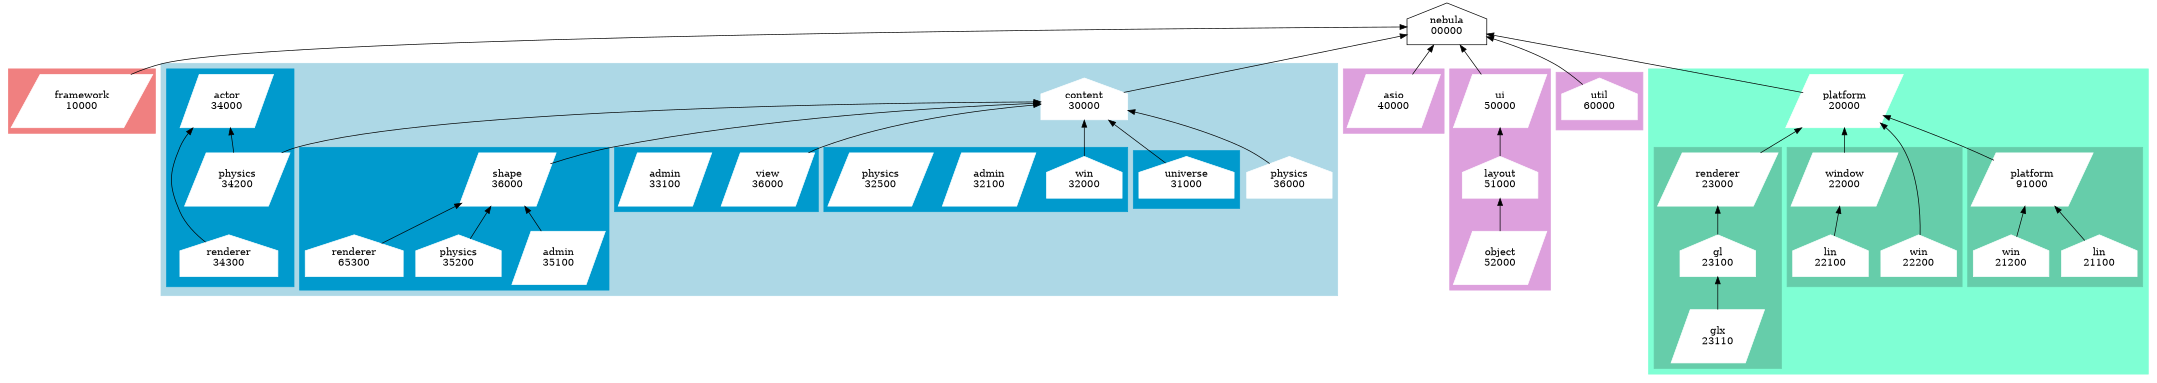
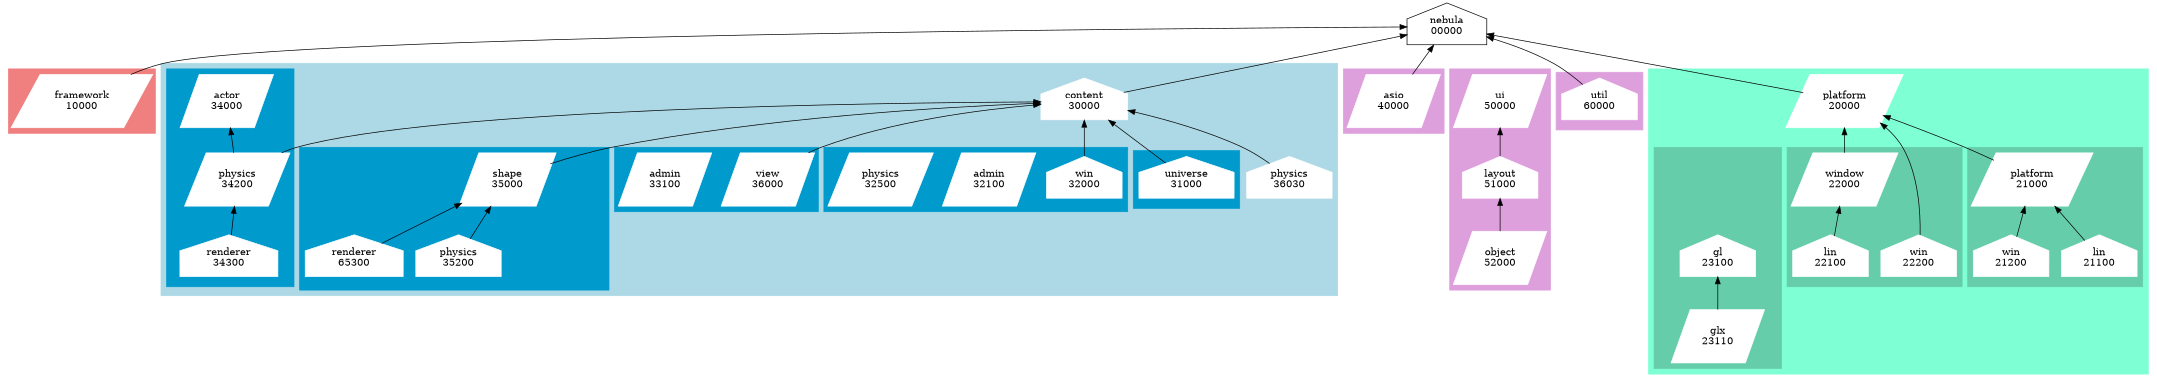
  digraph {
    rankdir=BT
    node [color=white shape=parallelogram style=filled]
-   n1 [label="platform\n91000"]
+   n1 [label="platform\n21000"]
    n2 [label="lin\n21100" shape=house]
    n3 [label="win\n21200" shape=house]
    n4 [label="window\n22000"]
    n5 [label="lin\n22100" shape=house]
    n6 [label="win\n22200" shape=house]
-   n7 [label="renderer\n23000"]
    n8 [label="gl\n23100" shape=house]
    n9 [label="glx\n23110"]
    n10 [label="platform\n20000"]
    n11 [label="framework\n10000"]
    n12 [label="universe\n31000" shape=house]
    n13 [label="win\n32000" shape=house]
    n14 [label="admin\n32100"]
    n15 [label="physics\n32500"]
    n16 [label="view\n36000"]
    n17 [label="admin\n33100"]
    n18 [label="actor\n34000"]
    n19 [label="physics\n34200"]
    n20 [label="renderer\n34300" shape=house]
-   n21 [label="shape\n36000"]
-   n22 [label="admin\n35100"]
+   n21 [label="shape\n35000"]
    n23 [label="physics\n35200" shape=house]
    n24 [label="renderer\n65300" shape=house]
    n25 [label="content\n30000" shape=house]
-   n26 [label="physics\n36000" shape=house]
+   n26 [label="physics\n36030" shape=house]
    n27 [label="asio\n40000"]
    n28 [label="ui\n50000"]
    n29 [label="layout\n51000" shape=house]
    n30 [label="object\n52000"]
    n31 [label="util\n60000" shape=house]
    n32 [label="nebula\n00000" shape=house color="" style=""]
    subgraph cluster_1 {
      color=aquamarine
      style=filled
      n10
      subgraph cluster_2 {
        color=aquamarine3
        style=filled
        n1
        n2
        n3
      }
      subgraph cluster_3 {
        color=aquamarine3
        style=filled
        n4
        n5
        n6
      }
      subgraph cluster_4 {
        color=aquamarine3
        style=filled
-       n7
        n8
        n9
      }
    }
    subgraph cluster_5 {
      color=lightcoral
      style=filled
      n11
    }
    subgraph cluster_6 {
      color=lightblue
      style=filled
      n25
      n26
      subgraph cluster_7 {
        color=deepskyblue3
        style=filled
        n12
      }
      subgraph cluster_8 {
        color=deepskyblue3
        style=filled
        n13
        n14
        n15
      }
      subgraph cluster_9 {
        color=deepskyblue3
        style=filled
        n16
        n17
      }
      subgraph cluster_10 {
        color=deepskyblue3
        style=filled
        n18
        n19
        n20
      }
      subgraph cluster_11 {
        color=deepskyblue3
        style=filled
        n21
-       n22
        n23
        n24
      }
    }
    subgraph cluster_12 {
      color=plum
      style=filled
      n27
    }
    subgraph cluster_13 {
      color=plum
      style=filled
      n28
      n29
      n30
    }
    subgraph cluster_14 {
      color=plum
      style=filled
      n31
    }
    n1 -> n10
    n2 -> n1
    n3 -> n1
    n4 -> n10
    n5 -> n4
    n6 -> n10
-   n7 -> n10
-   n8 -> n7
    n9 -> n8
    n10 -> n32
    n11 -> n32
    n12 -> n25
    n13 -> n25
    n16 -> n25
    n19 -> n18
    n19 -> n25
-   n20 -> n18
+   n20 -> n19
    n21 -> n25
-   n22 -> n21
    n23 -> n21
    n24 -> n21
    n25 -> n32
    n26 -> n25
    n27 -> n32
-   n28 -> n32
    n29 -> n28
    n30 -> n29
    n31 -> n32
  }
